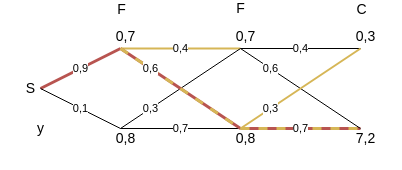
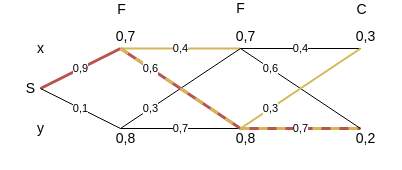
  <mxCell id="0" />
  <mxCell id="1" parent="0" />
  <mxCell id="2" value="0,4" style="endArrow=none;html=1;fillColor=#fff2cc;strokeColor=#d6b656;strokeWidth=2;" edge="1" parent="1"><mxGeometry width="50" height="50" relative="1" as="geometry"><mxPoint x="120" y="42" as="sourcePoint" /><mxPoint x="240" y="42" as="targetPoint" /></mxGeometry></mxCell>
  <mxCell id="3" value="0,7" style="endArrow=none;html=1;" edge="1" parent="1"><mxGeometry width="50" height="50" relative="1" as="geometry"><mxPoint x="120" y="122" as="sourcePoint" /><mxPoint x="240" y="122" as="targetPoint" /></mxGeometry></mxCell>
  <mxCell id="4" value="0,7" style="endArrow=none;html=1;fillColor=#f8cecc;strokeColor=#b85450;strokeWidth=3;" edge="1" parent="1"><mxGeometry width="50" height="50" relative="1" as="geometry"><mxPoint x="240" y="122" as="sourcePoint" /><mxPoint x="360" y="122" as="targetPoint" /><Array as="points"><mxPoint x="300" y="122" /></Array></mxGeometry></mxCell>
  <mxCell id="5" value="0,4" style="endArrow=none;html=1;" edge="1" parent="1"><mxGeometry width="50" height="50" relative="1" as="geometry"><mxPoint x="240" y="42" as="sourcePoint" /><mxPoint x="360" y="42" as="targetPoint" /></mxGeometry></mxCell>
  <mxCell id="6" value="F" style="edgeLabel;html=1;align=center;verticalAlign=middle;resizable=0;points=[];fontSize=14;" vertex="1" connectable="0" parent="5"><mxGeometry x="-0.25" y="2" relative="1" as="geometry"><mxPoint x="-165" y="-38" as="offset" /></mxGeometry></mxCell>
  <mxCell id="7" value="0,3" style="endArrow=none;html=1;" edge="1" parent="1"><mxGeometry x="-0.5" width="50" height="50" relative="1" as="geometry"><mxPoint x="120" y="122" as="sourcePoint" /><mxPoint x="240" y="42" as="targetPoint" /><mxPoint as="offset" /></mxGeometry></mxCell>
  <mxCell id="8" value="0,6" style="endArrow=none;html=1;fillColor=#f8cecc;strokeColor=#b85450;strokeWidth=3;" edge="1" parent="1"><mxGeometry x="-0.5" width="50" height="50" relative="1" as="geometry"><mxPoint x="120" y="42" as="sourcePoint" /><mxPoint x="240" y="122" as="targetPoint" /><mxPoint as="offset" /></mxGeometry></mxCell>
  <mxCell id="9" value="0,6" style="endArrow=none;html=1;" edge="1" parent="1"><mxGeometry x="-0.5" width="50" height="50" relative="1" as="geometry"><mxPoint x="240" y="42" as="sourcePoint" /><mxPoint x="360" y="122" as="targetPoint" /><mxPoint as="offset" /></mxGeometry></mxCell>
  <mxCell id="10" value="C" style="edgeLabel;html=1;align=center;verticalAlign=middle;resizable=0;points=[];fontSize=14;" vertex="1" connectable="0" parent="9"><mxGeometry x="-0.365" y="2" relative="1" as="geometry"><mxPoint x="80.62" y="-63.85" as="offset" /></mxGeometry></mxCell>
  <mxCell id="11" value="0,3" style="endArrow=none;html=1;fillColor=#fff2cc;strokeColor=#d6b656;strokeWidth=2;" edge="1" parent="1"><mxGeometry x="-0.5" width="50" height="50" relative="1" as="geometry"><mxPoint x="240" y="122" as="sourcePoint" /><mxPoint x="360" y="42" as="targetPoint" /><mxPoint as="offset" /></mxGeometry></mxCell>
  <mxCell id="12" value="F" style="edgeLabel;html=1;align=center;verticalAlign=middle;resizable=0;points=[];fontSize=14;" vertex="1" connectable="0" parent="11"><mxGeometry x="-0.292" y="1" relative="1" as="geometry"><mxPoint x="-41.88" y="-90.88" as="offset" /></mxGeometry></mxCell>
  <mxCell id="13" value="0,9" style="endArrow=none;html=1;fillColor=#f8cecc;strokeColor=#b85450;strokeWidth=3;" edge="1" parent="1"><mxGeometry width="50" height="50" relative="1" as="geometry"><mxPoint x="40" y="82" as="sourcePoint" /><mxPoint x="120" y="42" as="targetPoint" /></mxGeometry></mxCell>
  <mxCell id="14" value="0,1" style="endArrow=none;html=1;" edge="1" parent="1"><mxGeometry width="50" height="50" relative="1" as="geometry"><mxPoint x="40" y="82" as="sourcePoint" /><mxPoint x="120" y="122" as="targetPoint" /></mxGeometry></mxCell>
  <mxCell id="15" value="0,7" style="text;html=1;align=center;verticalAlign=middle;resizable=0;points=[];autosize=1;fontSize=14;" vertex="1" parent="1"><mxGeometry x="110" y="20" width="30" height="20" as="geometry" /></mxCell>
  <mxCell id="16" value="0,7" style="text;html=1;align=center;verticalAlign=middle;resizable=0;points=[];autosize=1;fontSize=14;" vertex="1" parent="1"><mxGeometry x="230" y="20" width="30" height="20" as="geometry" /></mxCell>
  <mxCell id="17" value="0,3" style="text;html=1;align=center;verticalAlign=middle;resizable=0;points=[];autosize=1;fontSize=14;" vertex="1" parent="1"><mxGeometry x="350" y="20" width="30" height="20" as="geometry" /></mxCell>
  <mxCell id="18" value="0,8" style="text;html=1;align=center;verticalAlign=middle;resizable=0;points=[];autosize=1;fontSize=14;" vertex="1" parent="1"><mxGeometry x="110" y="122" width="30" height="20" as="geometry" /></mxCell>
  <mxCell id="19" value="0,8" style="text;html=1;align=center;verticalAlign=middle;resizable=0;points=[];autosize=1;fontSize=14;" vertex="1" parent="1"><mxGeometry x="230" y="122" width="30" height="20" as="geometry" /></mxCell>
- <mxCell id="20" value="7,2" style="text;html=1;align=center;verticalAlign=middle;resizable=0;points=[];autosize=1;fontSize=14;" vertex="1" parent="1"><mxGeometry x="350" y="122" width="30" height="20" as="geometry" /></mxCell>
+ <mxCell id="20" value="0,2" style="text;html=1;align=center;verticalAlign=middle;resizable=0;points=[];autosize=1;fontSize=14;" vertex="1" parent="1"><mxGeometry x="350" y="122" width="30" height="20" as="geometry" /></mxCell>
  <mxCell id="21" value="S" style="text;html=1;align=center;verticalAlign=middle;resizable=0;points=[];autosize=1;fontSize=14;" vertex="1" parent="1"><mxGeometry x="20" y="72" width="20" height="20" as="geometry" /></mxCell>
+ <mxCell id="22" value="x" style="text;html=1;align=center;verticalAlign=middle;resizable=0;points=[];autosize=1;fontSize=14;" vertex="1" parent="1"><mxGeometry x="30" y="32" width="20" height="20" as="geometry" /></mxCell>
  <mxCell id="23" value="y" style="text;html=1;align=center;verticalAlign=middle;resizable=0;points=[];autosize=1;fontSize=14;" vertex="1" parent="1"><mxGeometry x="30" y="112" width="20" height="20" as="geometry" /></mxCell>
  <mxCell id="24" value="0,6" style="endArrow=none;html=1;fillColor=#fff2cc;strokeColor=#d6b656;strokeWidth=3;dashed=1;" edge="1" parent="1"><mxGeometry x="-0.5" width="50" height="50" relative="1" as="geometry"><mxPoint x="120" y="42" as="sourcePoint" /><mxPoint x="240" y="122" as="targetPoint" /><mxPoint as="offset" /></mxGeometry></mxCell>
  <mxCell id="25" value="0,7" style="endArrow=none;html=1;fillColor=#fff2cc;strokeColor=#d6b656;strokeWidth=3;dashed=1;" edge="1" parent="1"><mxGeometry width="50" height="50" relative="1" as="geometry"><mxPoint x="240" y="122" as="sourcePoint" /><mxPoint x="360" y="122" as="targetPoint" /><Array as="points"><mxPoint x="300" y="122" /></Array></mxGeometry></mxCell>
